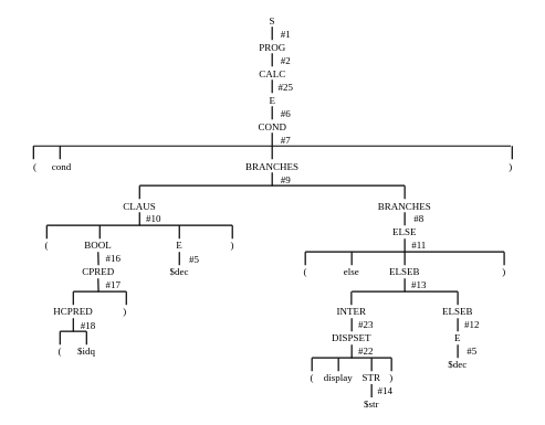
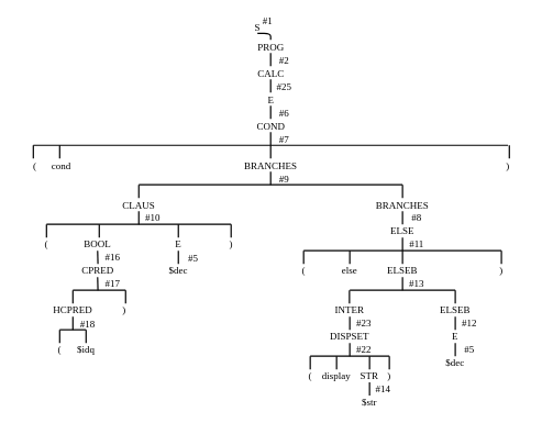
  <mxCell id="0" />
  <mxCell id="1" parent="0" />
- <mxCell id="2" value="S" style="text;html=1;strokeColor=none;fillColor=none;align=center;verticalAlign=middle;whiteSpace=wrap;rounded=0;fontSize=15;fontFamily=Verdana;" vertex="1" parent="1"><mxGeometry x="390" width="40" height="20" as="geometry" y="20" /></mxCell>
+ <mxCell id="2" value="S" style="text;html=1;strokeColor=none;fillColor=none;align=center;verticalAlign=middle;whiteSpace=wrap;rounded=0;fontSize=15;fontFamily=Verdana;" vertex="1" parent="1"><mxGeometry x="370" y="30" width="40" height="20" as="geometry" /></mxCell>
  <mxCell id="3" value="#1" style="endArrow=none;html=1;strokeWidth=2;fontSize=15;fontFamily=Verdana;entryX=0.5;entryY=1;entryDx=0;entryDy=0;" edge="1" parent="1" target="2"><mxGeometry y="-20" width="50" height="50" relative="1" as="geometry"><mxPoint x="410" y="60" as="sourcePoint" /><mxPoint x="410" y="50" as="targetPoint" /><Array as="points"><mxPoint x="410" y="60" /><mxPoint x="410" y="50" /></Array><mxPoint as="offset" /></mxGeometry></mxCell>
  <mxCell id="4" value="PROG" style="text;html=1;strokeColor=none;fillColor=none;align=center;verticalAlign=middle;whiteSpace=wrap;rounded=0;fontSize=15;fontFamily=Verdana;" vertex="1" parent="1"><mxGeometry x="377.5" y="60" width="65" height="20" as="geometry" /></mxCell>
  <mxCell id="5" value="#2" style="endArrow=none;html=1;fontFamily=Verdana;fontSize=15;strokeWidth=2;entryX=0.5;entryY=1;entryDx=0;entryDy=0;" edge="1" parent="1" target="4"><mxGeometry y="-20" width="50" height="50" relative="1" as="geometry"><mxPoint x="410" y="100" as="sourcePoint" /><mxPoint x="450" y="160" as="targetPoint" /><mxPoint as="offset" /></mxGeometry></mxCell>
  <mxCell id="6" value="CALC" style="text;html=1;strokeColor=none;fillColor=none;align=center;verticalAlign=middle;whiteSpace=wrap;rounded=0;fontSize=15;fontFamily=Verdana;" vertex="1" parent="1"><mxGeometry x="377.5" y="100" width="65" height="20" as="geometry" /></mxCell>
  <mxCell id="7" value="#25" style="endArrow=none;html=1;fontFamily=Verdana;fontSize=15;strokeWidth=2;entryX=0.5;entryY=1;entryDx=0;entryDy=0;" edge="1" parent="1" target="6"><mxGeometry y="-20" width="50" height="50" relative="1" as="geometry"><mxPoint x="410" y="140" as="sourcePoint" /><mxPoint x="450" y="160" as="targetPoint" /><mxPoint as="offset" /></mxGeometry></mxCell>
  <mxCell id="8" value="E" style="text;html=1;strokeColor=none;fillColor=none;align=center;verticalAlign=middle;whiteSpace=wrap;rounded=0;fontSize=15;fontFamily=Verdana;" vertex="1" parent="1"><mxGeometry x="377.5" y="140" width="65" height="20" as="geometry" /></mxCell>
  <mxCell id="9" value="#6" style="endArrow=none;html=1;fontFamily=Verdana;fontSize=15;strokeWidth=2;entryX=0.5;entryY=1;entryDx=0;entryDy=0;" edge="1" parent="1" target="8"><mxGeometry y="-20" width="50" height="50" relative="1" as="geometry"><mxPoint x="410" y="180" as="sourcePoint" /><mxPoint x="420" y="190" as="targetPoint" /><mxPoint as="offset" /></mxGeometry></mxCell>
  <mxCell id="10" value="COND" style="text;html=1;strokeColor=none;fillColor=none;align=center;verticalAlign=middle;whiteSpace=wrap;rounded=0;fontSize=15;fontFamily=Verdana;" vertex="1" parent="1"><mxGeometry x="377.5" y="180" width="65" height="20" as="geometry" /></mxCell>
  <mxCell id="11" value="#7" style="endArrow=none;html=1;fontFamily=Verdana;fontSize=15;strokeWidth=2;entryX=0.5;entryY=1;entryDx=0;entryDy=0;" edge="1" parent="1" target="10"><mxGeometry y="-20" width="50" height="50" relative="1" as="geometry"><mxPoint x="410" y="220" as="sourcePoint" /><mxPoint x="400" y="240" as="targetPoint" /><mxPoint as="offset" /></mxGeometry></mxCell>
  <mxCell id="12" value="" style="endArrow=none;html=1;fontFamily=Verdana;fontSize=15;strokeWidth=2;" edge="1" parent="1"><mxGeometry width="50" height="50" relative="1" as="geometry"><mxPoint x="50" y="220" as="sourcePoint" /><mxPoint x="770" y="220" as="targetPoint" /></mxGeometry></mxCell>
  <mxCell id="13" value="" style="endArrow=none;html=1;fontFamily=Verdana;fontSize=15;strokeWidth=2;" edge="1" parent="1"><mxGeometry width="50" height="50" relative="1" as="geometry"><mxPoint x="50" y="220" as="sourcePoint" /><mxPoint x="50" y="240" as="targetPoint" /></mxGeometry></mxCell>
  <mxCell id="14" value="(" style="text;html=1;strokeColor=none;fillColor=none;align=center;verticalAlign=middle;whiteSpace=wrap;rounded=0;fontSize=15;fontFamily=Verdana;" vertex="1" parent="1"><mxGeometry x="20" y="240" width="65" height="20" as="geometry" /></mxCell>
  <mxCell id="15" value="" style="endArrow=none;html=1;fontFamily=Verdana;fontSize=15;strokeWidth=2;" edge="1" parent="1"><mxGeometry width="50" height="50" relative="1" as="geometry"><mxPoint x="90" y="220" as="sourcePoint" /><mxPoint x="90" y="240" as="targetPoint" /></mxGeometry></mxCell>
  <mxCell id="16" value="cond" style="text;html=1;strokeColor=none;fillColor=none;align=center;verticalAlign=middle;whiteSpace=wrap;rounded=0;fontSize=15;fontFamily=Verdana;" vertex="1" parent="1"><mxGeometry x="60" y="240" width="65" height="20" as="geometry" /></mxCell>
  <mxCell id="17" value="" style="endArrow=none;html=1;fontFamily=Verdana;fontSize=15;strokeWidth=2;" edge="1" parent="1"><mxGeometry width="50" height="50" relative="1" as="geometry"><mxPoint x="410" y="220" as="sourcePoint" /><mxPoint x="410" y="240" as="targetPoint" /></mxGeometry></mxCell>
  <mxCell id="18" value="BRANCHES" style="text;html=1;strokeColor=none;fillColor=none;align=center;verticalAlign=middle;whiteSpace=wrap;rounded=0;fontSize=15;fontFamily=Verdana;" vertex="1" parent="1"><mxGeometry x="355" y="240" width="110" height="20" as="geometry" /></mxCell>
  <mxCell id="19" value="" style="endArrow=none;html=1;fontFamily=Verdana;fontSize=15;strokeWidth=2;" edge="1" parent="1"><mxGeometry width="50" height="50" relative="1" as="geometry"><mxPoint x="772" y="220" as="sourcePoint" /><mxPoint x="772" y="240" as="targetPoint" /></mxGeometry></mxCell>
  <mxCell id="20" value=")" style="text;html=1;strokeColor=none;fillColor=none;align=center;verticalAlign=middle;whiteSpace=wrap;rounded=0;fontSize=15;fontFamily=Verdana;" vertex="1" parent="1"><mxGeometry x="740" y="240" width="60" height="20" as="geometry" /></mxCell>
  <mxCell id="21" value="#9" style="endArrow=none;html=1;fontFamily=Verdana;fontSize=15;strokeWidth=2;entryX=0.5;entryY=1;entryDx=0;entryDy=0;entryPerimeter=0;" edge="1" parent="1" target="18"><mxGeometry y="-20" width="50" height="50" relative="1" as="geometry"><mxPoint x="410" y="280" as="sourcePoint" /><mxPoint x="450" y="230" as="targetPoint" /><mxPoint as="offset" /></mxGeometry></mxCell>
  <mxCell id="22" value="" style="endArrow=none;html=1;fontFamily=Verdana;fontSize=15;strokeWidth=2;" edge="1" parent="1"><mxGeometry width="50" height="50" relative="1" as="geometry"><mxPoint x="210" y="280" as="sourcePoint" /><mxPoint x="610" y="280" as="targetPoint" /></mxGeometry></mxCell>
  <mxCell id="23" value="" style="endArrow=none;html=1;fontFamily=Verdana;fontSize=15;strokeWidth=2;" edge="1" parent="1"><mxGeometry width="50" height="50" relative="1" as="geometry"><mxPoint x="210" y="280" as="sourcePoint" /><mxPoint x="210" y="300" as="targetPoint" /></mxGeometry></mxCell>
  <mxCell id="24" value="" style="endArrow=none;html=1;fontFamily=Verdana;fontSize=15;strokeWidth=2;" edge="1" parent="1"><mxGeometry width="50" height="50" relative="1" as="geometry"><mxPoint x="610" y="300" as="sourcePoint" /><mxPoint x="610" y="280" as="targetPoint" /></mxGeometry></mxCell>
  <mxCell id="25" value="BRANCHES" style="text;html=1;strokeColor=none;fillColor=none;align=center;verticalAlign=middle;whiteSpace=wrap;rounded=0;fontSize=15;fontFamily=Verdana;" vertex="1" parent="1"><mxGeometry x="550" y="300" width="120" height="20" as="geometry" /></mxCell>
  <mxCell id="26" style="edgeStyle=orthogonalEdgeStyle;rounded=0;orthogonalLoop=1;jettySize=auto;html=1;exitX=0.5;exitY=1;exitDx=0;exitDy=0;fontFamily=Verdana;fontSize=15;strokeWidth=2;" edge="1" parent="1" source="18" target="18"><mxGeometry relative="1" as="geometry" /></mxCell>
  <mxCell id="27" value="CLAUS" style="text;html=1;strokeColor=none;fillColor=none;align=center;verticalAlign=middle;whiteSpace=wrap;rounded=0;fontSize=15;fontFamily=Verdana;" vertex="1" parent="1"><mxGeometry x="150" y="300" width="120" height="20" as="geometry" /></mxCell>
  <mxCell id="28" value="#10" style="endArrow=none;html=1;fontFamily=Verdana;fontSize=15;strokeWidth=2;entryX=0.5;entryY=1;entryDx=0;entryDy=0;" edge="1" parent="1" target="27"><mxGeometry x="0.105" y="-21" width="50" height="50" relative="1" as="geometry"><mxPoint x="210" y="340" as="sourcePoint" /><mxPoint x="210" y="330" as="targetPoint" /><mxPoint as="offset" /></mxGeometry></mxCell>
  <mxCell id="29" value="" style="endArrow=none;html=1;fontFamily=Verdana;fontSize=15;strokeWidth=2;" edge="1" parent="1"><mxGeometry width="50" height="50" relative="1" as="geometry"><mxPoint x="70" y="340" as="sourcePoint" /><mxPoint x="350" y="340" as="targetPoint" /></mxGeometry></mxCell>
  <mxCell id="30" value="" style="endArrow=none;html=1;fontFamily=Verdana;fontSize=15;strokeWidth=2;" edge="1" parent="1"><mxGeometry width="50" height="50" relative="1" as="geometry"><mxPoint x="70" y="340" as="sourcePoint" /><mxPoint x="70" y="360" as="targetPoint" /></mxGeometry></mxCell>
  <mxCell id="31" value="(" style="text;html=1;strokeColor=none;fillColor=none;align=center;verticalAlign=middle;whiteSpace=wrap;rounded=0;fontFamily=Verdana;fontSize=15;" vertex="1" parent="1"><mxGeometry x="50" y="360" width="40" height="20" as="geometry" /></mxCell>
  <mxCell id="32" value="" style="endArrow=none;html=1;fontFamily=Verdana;fontSize=15;strokeWidth=2;" edge="1" parent="1"><mxGeometry width="50" height="50" relative="1" as="geometry"><mxPoint x="150" y="360" as="sourcePoint" /><mxPoint x="150" y="340" as="targetPoint" /></mxGeometry></mxCell>
  <mxCell id="33" value="BOOL" style="text;html=1;strokeColor=none;fillColor=none;align=center;verticalAlign=middle;whiteSpace=wrap;rounded=0;fontSize=15;fontFamily=Verdana;" vertex="1" parent="1"><mxGeometry x="110" y="360" width="75" height="20" as="geometry" /></mxCell>
  <mxCell id="34" value="" style="endArrow=none;html=1;fontFamily=Verdana;fontSize=15;strokeWidth=2;" edge="1" parent="1" target="35"><mxGeometry width="50" height="50" relative="1" as="geometry"><mxPoint x="350" y="340" as="sourcePoint" /><mxPoint x="350" y="360" as="targetPoint" /></mxGeometry></mxCell>
  <mxCell id="35" value=")" style="text;html=1;strokeColor=none;fillColor=none;align=center;verticalAlign=middle;whiteSpace=wrap;rounded=0;fontFamily=Verdana;fontSize=15;" vertex="1" parent="1"><mxGeometry x="330" y="360" width="40" height="20" as="geometry" /></mxCell>
  <mxCell id="36" value="" style="endArrow=none;html=1;fontFamily=Verdana;fontSize=15;strokeWidth=2;" edge="1" parent="1"><mxGeometry width="50" height="50" relative="1" as="geometry"><mxPoint x="270" y="340" as="sourcePoint" /><mxPoint x="270" y="360" as="targetPoint" /></mxGeometry></mxCell>
  <mxCell id="37" value="E" style="text;html=1;strokeColor=none;fillColor=none;align=center;verticalAlign=middle;whiteSpace=wrap;rounded=0;fontFamily=Verdana;fontSize=15;" vertex="1" parent="1"><mxGeometry x="250" y="360" width="40" height="20" as="geometry" /></mxCell>
  <mxCell id="38" value="#16" style="endArrow=none;html=1;fontFamily=Verdana;fontSize=15;strokeWidth=2;exitX=0.5;exitY=1;exitDx=0;exitDy=0;" edge="1" parent="1" source="33"><mxGeometry x="0.056" y="22" width="50" height="50" relative="1" as="geometry"><mxPoint x="390" y="280" as="sourcePoint" /><mxPoint x="148" y="400" as="targetPoint" /><mxPoint as="offset" /></mxGeometry></mxCell>
  <mxCell id="39" value="CPRED" style="text;html=1;strokeColor=none;fillColor=none;align=center;verticalAlign=middle;whiteSpace=wrap;rounded=0;fontSize=15;fontFamily=Verdana;" vertex="1" parent="1"><mxGeometry x="87.5" y="400" width="120" height="20" as="geometry" /></mxCell>
  <mxCell id="40" value="#17" style="endArrow=none;html=1;fontFamily=Verdana;fontSize=15;strokeWidth=2;exitX=0.5;exitY=1;exitDx=0;exitDy=0;" edge="1" parent="1" source="39"><mxGeometry x="0.056" y="22" width="50" height="50" relative="1" as="geometry"><mxPoint x="170" y="460" as="sourcePoint" /><mxPoint x="148" y="440" as="targetPoint" /><mxPoint as="offset" /></mxGeometry></mxCell>
  <mxCell id="41" value="" style="endArrow=none;html=1;fontFamily=Verdana;fontSize=15;strokeWidth=2;" edge="1" parent="1"><mxGeometry width="50" height="50" relative="1" as="geometry"><mxPoint x="110" y="440" as="sourcePoint" /><mxPoint x="190" y="440" as="targetPoint" /></mxGeometry></mxCell>
  <mxCell id="42" value="" style="endArrow=none;html=1;fontFamily=Verdana;fontSize=15;strokeWidth=2;" edge="1" parent="1"><mxGeometry width="50" height="50" relative="1" as="geometry"><mxPoint x="110" y="440" as="sourcePoint" /><mxPoint x="110" y="460" as="targetPoint" /></mxGeometry></mxCell>
  <mxCell id="43" value="" style="endArrow=none;html=1;fontFamily=Verdana;fontSize=15;strokeWidth=2;" edge="1" parent="1"><mxGeometry width="50" height="50" relative="1" as="geometry"><mxPoint x="190" y="440" as="sourcePoint" /><mxPoint x="190" y="460" as="targetPoint" /></mxGeometry></mxCell>
  <mxCell id="44" value="HCPRED" style="text;html=1;strokeColor=none;fillColor=none;align=center;verticalAlign=middle;whiteSpace=wrap;rounded=0;fontSize=15;fontFamily=Verdana;" vertex="1" parent="1"><mxGeometry x="50" y="460" width="120" height="20" as="geometry" /></mxCell>
  <mxCell id="45" value=")" style="text;html=1;strokeColor=none;fillColor=none;align=center;verticalAlign=middle;whiteSpace=wrap;rounded=0;fontFamily=Verdana;fontSize=15;" vertex="1" parent="1"><mxGeometry x="167.5" y="460" width="40" height="20" as="geometry" /></mxCell>
  <mxCell id="46" value="#18" style="endArrow=none;html=1;fontFamily=Verdana;fontSize=15;strokeWidth=2;exitX=0.5;exitY=1;exitDx=0;exitDy=0;" edge="1" parent="1" source="44"><mxGeometry x="0.056" y="22" width="50" height="50" relative="1" as="geometry"><mxPoint x="120" y="490" as="sourcePoint" /><mxPoint x="110" y="500" as="targetPoint" /><mxPoint as="offset" /></mxGeometry></mxCell>
  <mxCell id="47" value="" style="endArrow=none;html=1;fontFamily=Verdana;fontSize=15;strokeWidth=2;" edge="1" parent="1"><mxGeometry width="50" height="50" relative="1" as="geometry"><mxPoint x="90" y="500" as="sourcePoint" /><mxPoint x="130" y="500" as="targetPoint" /></mxGeometry></mxCell>
  <mxCell id="48" value="" style="endArrow=none;html=1;fontFamily=Verdana;fontSize=15;strokeWidth=2;" edge="1" parent="1"><mxGeometry width="50" height="50" relative="1" as="geometry"><mxPoint x="90" y="500" as="sourcePoint" /><mxPoint x="90" y="520" as="targetPoint" /></mxGeometry></mxCell>
  <mxCell id="49" value="(" style="text;html=1;strokeColor=none;fillColor=none;align=center;verticalAlign=middle;whiteSpace=wrap;rounded=0;fontFamily=Verdana;fontSize=15;" vertex="1" parent="1"><mxGeometry x="70" y="520" width="40" height="20" as="geometry" /></mxCell>
  <mxCell id="50" value="$idq" style="text;html=1;strokeColor=none;fillColor=none;align=center;verticalAlign=middle;whiteSpace=wrap;rounded=0;fontFamily=Verdana;fontSize=15;" vertex="1" parent="1"><mxGeometry x="110" y="520" width="40" height="20" as="geometry" /></mxCell>
  <mxCell id="51" value="" style="endArrow=none;html=1;fontFamily=Verdana;fontSize=15;strokeWidth=2;" edge="1" parent="1"><mxGeometry width="50" height="50" relative="1" as="geometry"><mxPoint x="130" y="520" as="sourcePoint" /><mxPoint x="130" y="500" as="targetPoint" /></mxGeometry></mxCell>
  <mxCell id="52" value="#5" style="endArrow=none;html=1;fontFamily=Verdana;fontSize=15;strokeWidth=2;exitX=0.5;exitY=1;exitDx=0;exitDy=0;" edge="1" parent="1" source="37"><mxGeometry x="0.056" y="22" width="50" height="50" relative="1" as="geometry"><mxPoint x="280" y="440" as="sourcePoint" /><mxPoint x="270" y="400" as="targetPoint" /><mxPoint as="offset" /></mxGeometry></mxCell>
  <mxCell id="53" value="$dec" style="text;html=1;strokeColor=none;fillColor=none;align=center;verticalAlign=middle;whiteSpace=wrap;rounded=0;fontFamily=Verdana;fontSize=15;" vertex="1" parent="1"><mxGeometry x="250" y="400" width="40" height="20" as="geometry" /></mxCell>
  <mxCell id="54" value="#8" style="endArrow=none;html=1;fontFamily=Verdana;fontSize=15;strokeWidth=2;entryX=0.5;entryY=1;entryDx=0;entryDy=0;" edge="1" parent="1" target="25"><mxGeometry x="0.105" y="-21" width="50" height="50" relative="1" as="geometry"><mxPoint x="610" y="340" as="sourcePoint" /><mxPoint x="590" y="320" as="targetPoint" /><mxPoint as="offset" /></mxGeometry></mxCell>
  <mxCell id="55" value="ELSE" style="text;html=1;strokeColor=none;fillColor=none;align=center;verticalAlign=middle;whiteSpace=wrap;rounded=0;fontSize=15;fontFamily=Verdana;" vertex="1" parent="1"><mxGeometry x="550" y="340" width="120" height="20" as="geometry" /></mxCell>
  <mxCell id="56" value="#11" style="endArrow=none;html=1;fontFamily=Verdana;fontSize=15;strokeWidth=2;entryX=0.5;entryY=1;entryDx=0;entryDy=0;" edge="1" parent="1"><mxGeometry x="0.105" y="-21" width="50" height="50" relative="1" as="geometry"><mxPoint x="610" y="380" as="sourcePoint" /><mxPoint x="610" y="360" as="targetPoint" /><mxPoint as="offset" /></mxGeometry></mxCell>
  <mxCell id="57" value="" style="endArrow=none;html=1;fontFamily=Verdana;fontSize=15;strokeWidth=2;" edge="1" parent="1"><mxGeometry width="50" height="50" relative="1" as="geometry"><mxPoint x="460" y="380" as="sourcePoint" /><mxPoint x="760" y="380" as="targetPoint" /></mxGeometry></mxCell>
  <mxCell id="58" value="" style="endArrow=none;html=1;fontFamily=Verdana;fontSize=15;strokeWidth=2;" edge="1" parent="1"><mxGeometry width="50" height="50" relative="1" as="geometry"><mxPoint x="760" y="400" as="sourcePoint" /><mxPoint x="760" y="380" as="targetPoint" /></mxGeometry></mxCell>
  <mxCell id="59" value=")" style="text;html=1;strokeColor=none;fillColor=none;align=center;verticalAlign=middle;whiteSpace=wrap;rounded=0;fontFamily=Verdana;fontSize=15;" vertex="1" parent="1"><mxGeometry x="740" y="400" width="40" height="20" as="geometry" /></mxCell>
  <mxCell id="60" value="" style="endArrow=none;html=1;fontFamily=Verdana;fontSize=15;strokeWidth=2;" edge="1" parent="1"><mxGeometry width="50" height="50" relative="1" as="geometry"><mxPoint x="460" y="400" as="sourcePoint" /><mxPoint x="460" y="380" as="targetPoint" /></mxGeometry></mxCell>
  <mxCell id="61" value="(" style="text;html=1;strokeColor=none;fillColor=none;align=center;verticalAlign=middle;whiteSpace=wrap;rounded=0;fontFamily=Verdana;fontSize=15;" vertex="1" parent="1"><mxGeometry x="440" y="400" width="40" height="20" as="geometry" /></mxCell>
  <mxCell id="62" value="" style="endArrow=none;html=1;fontFamily=Verdana;fontSize=15;strokeWidth=2;" edge="1" parent="1"><mxGeometry width="50" height="50" relative="1" as="geometry"><mxPoint x="530" y="400" as="sourcePoint" /><mxPoint x="530" y="380" as="targetPoint" /></mxGeometry></mxCell>
  <mxCell id="63" value="else" style="text;html=1;strokeColor=none;fillColor=none;align=center;verticalAlign=middle;whiteSpace=wrap;rounded=0;fontFamily=Verdana;fontSize=15;" vertex="1" parent="1"><mxGeometry x="510" y="400" width="40" height="20" as="geometry" /></mxCell>
  <mxCell id="64" value="ELSEB" style="text;html=1;strokeColor=none;fillColor=none;align=center;verticalAlign=middle;whiteSpace=wrap;rounded=0;fontSize=15;fontFamily=Verdana;" vertex="1" parent="1"><mxGeometry x="550" y="400" width="120" height="20" as="geometry" /></mxCell>
  <mxCell id="65" value="" style="endArrow=none;html=1;fontFamily=Verdana;fontSize=15;strokeWidth=2;" edge="1" parent="1"><mxGeometry width="50" height="50" relative="1" as="geometry"><mxPoint x="610" y="400" as="sourcePoint" /><mxPoint x="610" y="380" as="targetPoint" /></mxGeometry></mxCell>
  <mxCell id="66" value="#13" style="endArrow=none;html=1;fontFamily=Verdana;fontSize=15;strokeWidth=2;entryX=0.5;entryY=1;entryDx=0;entryDy=0;" edge="1" parent="1"><mxGeometry x="0.105" y="-21" width="50" height="50" relative="1" as="geometry"><mxPoint x="610" y="440" as="sourcePoint" /><mxPoint x="610" y="420" as="targetPoint" /><mxPoint as="offset" /></mxGeometry></mxCell>
  <mxCell id="67" value="" style="endArrow=none;html=1;fontFamily=Verdana;fontSize=15;strokeWidth=2;" edge="1" parent="1"><mxGeometry width="50" height="50" relative="1" as="geometry"><mxPoint x="530" y="440" as="sourcePoint" /><mxPoint x="690" y="440" as="targetPoint" /></mxGeometry></mxCell>
  <mxCell id="68" value="" style="endArrow=none;html=1;fontFamily=Verdana;fontSize=15;strokeWidth=2;" edge="1" parent="1"><mxGeometry width="50" height="50" relative="1" as="geometry"><mxPoint x="690" y="460" as="sourcePoint" /><mxPoint x="690" y="440" as="targetPoint" /></mxGeometry></mxCell>
  <mxCell id="69" value="" style="endArrow=none;html=1;fontFamily=Verdana;fontSize=15;strokeWidth=2;" edge="1" parent="1"><mxGeometry width="50" height="50" relative="1" as="geometry"><mxPoint x="529.5" y="460" as="sourcePoint" /><mxPoint x="529.5" y="440" as="targetPoint" /></mxGeometry></mxCell>
  <mxCell id="70" value="INTER" style="text;html=1;strokeColor=none;fillColor=none;align=center;verticalAlign=middle;whiteSpace=wrap;rounded=0;fontSize=15;fontFamily=Verdana;" vertex="1" parent="1"><mxGeometry x="470" y="460" width="120" height="20" as="geometry" /></mxCell>
  <mxCell id="71" value="ELSEB" style="text;html=1;strokeColor=none;fillColor=none;align=center;verticalAlign=middle;whiteSpace=wrap;rounded=0;fontSize=15;fontFamily=Verdana;" vertex="1" parent="1"><mxGeometry x="630" y="460" width="120" height="20" as="geometry" /></mxCell>
  <mxCell id="72" value="#12" style="endArrow=none;html=1;fontFamily=Verdana;fontSize=15;strokeWidth=2;entryX=0.5;entryY=1;entryDx=0;entryDy=0;exitX=0.5;exitY=0;exitDx=0;exitDy=0;" edge="1" parent="1" source="73" target="71"><mxGeometry x="0.105" y="-21" width="50" height="50" relative="1" as="geometry"><mxPoint x="740" y="500" as="sourcePoint" /><mxPoint x="740" y="490" as="targetPoint" /><mxPoint as="offset" /></mxGeometry></mxCell>
  <mxCell id="73" value="E" style="text;html=1;strokeColor=none;fillColor=none;align=center;verticalAlign=middle;whiteSpace=wrap;rounded=0;fontSize=15;fontFamily=Verdana;" vertex="1" parent="1"><mxGeometry x="630" y="500" width="120" height="20" as="geometry" /></mxCell>
  <mxCell id="74" value="#5" style="endArrow=none;html=1;fontFamily=Verdana;fontSize=15;strokeWidth=2;entryX=0.5;entryY=1;entryDx=0;entryDy=0;exitX=0.5;exitY=0;exitDx=0;exitDy=0;" edge="1" parent="1" source="75" target="73"><mxGeometry x="0.105" y="-21" width="50" height="50" relative="1" as="geometry"><mxPoint x="740" y="540" as="sourcePoint" /><mxPoint x="740" y="530" as="targetPoint" /><mxPoint as="offset" /></mxGeometry></mxCell>
  <mxCell id="75" value="$dec" style="text;html=1;strokeColor=none;fillColor=none;align=center;verticalAlign=middle;whiteSpace=wrap;rounded=0;fontFamily=Verdana;fontSize=15;" vertex="1" parent="1"><mxGeometry x="670" y="540" width="40" height="20" as="geometry" /></mxCell>
  <mxCell id="76" value="#23" style="endArrow=none;html=1;fontFamily=Verdana;fontSize=15;strokeWidth=2;" edge="1" parent="1"><mxGeometry x="0.105" y="-21" width="50" height="50" relative="1" as="geometry"><mxPoint x="530" y="500" as="sourcePoint" /><mxPoint x="530" y="480" as="targetPoint" /><mxPoint as="offset" /></mxGeometry></mxCell>
  <mxCell id="77" value="DISPSET" style="text;html=1;strokeColor=none;fillColor=none;align=center;verticalAlign=middle;whiteSpace=wrap;rounded=0;fontSize=15;fontFamily=Verdana;" vertex="1" parent="1"><mxGeometry x="470" y="500" width="120" height="20" as="geometry" /></mxCell>
  <mxCell id="78" value="#22" style="endArrow=none;html=1;fontFamily=Verdana;fontSize=15;strokeWidth=2;" edge="1" parent="1"><mxGeometry x="0.105" y="-21" width="50" height="50" relative="1" as="geometry"><mxPoint x="530" y="540" as="sourcePoint" /><mxPoint x="530" y="520" as="targetPoint" /><mxPoint as="offset" /></mxGeometry></mxCell>
  <mxCell id="79" value="" style="endArrow=none;html=1;fontFamily=Verdana;fontSize=15;strokeWidth=2;" edge="1" parent="1"><mxGeometry width="50" height="50" relative="1" as="geometry"><mxPoint x="470" y="540" as="sourcePoint" /><mxPoint x="590" y="540" as="targetPoint" /></mxGeometry></mxCell>
  <mxCell id="80" value="display" style="text;html=1;strokeColor=none;fillColor=none;align=center;verticalAlign=middle;whiteSpace=wrap;rounded=0;fontSize=15;fontFamily=Verdana;" vertex="1" parent="1"><mxGeometry x="450" y="560" width="120" height="20" as="geometry" /></mxCell>
  <mxCell id="81" value="(" style="text;html=1;strokeColor=none;fillColor=none;align=center;verticalAlign=middle;whiteSpace=wrap;rounded=0;fontFamily=Verdana;fontSize=15;" vertex="1" parent="1"><mxGeometry x="450" y="560" width="40" height="20" as="geometry" /></mxCell>
  <mxCell id="82" value=")" style="text;html=1;strokeColor=none;fillColor=none;align=center;verticalAlign=middle;whiteSpace=wrap;rounded=0;fontFamily=Verdana;fontSize=15;" vertex="1" parent="1"><mxGeometry x="570" y="560" width="40" height="20" as="geometry" /></mxCell>
  <mxCell id="83" value="STR" style="text;html=1;strokeColor=none;fillColor=none;align=center;verticalAlign=middle;whiteSpace=wrap;rounded=0;fontFamily=Verdana;fontSize=15;" vertex="1" parent="1"><mxGeometry x="540" y="560" width="40" height="20" as="geometry" /></mxCell>
  <mxCell id="84" value="" style="endArrow=none;html=1;fontFamily=Verdana;fontSize=15;strokeWidth=2;" edge="1" parent="1"><mxGeometry width="50" height="50" relative="1" as="geometry"><mxPoint x="470" y="560" as="sourcePoint" /><mxPoint x="470" y="540" as="targetPoint" /></mxGeometry></mxCell>
  <mxCell id="85" value="" style="endArrow=none;html=1;fontFamily=Verdana;fontSize=15;strokeWidth=2;exitX=0.5;exitY=0;exitDx=0;exitDy=0;" edge="1" parent="1" source="80"><mxGeometry width="50" height="50" relative="1" as="geometry"><mxPoint x="390" y="470" as="sourcePoint" /><mxPoint x="510" y="540" as="targetPoint" /></mxGeometry></mxCell>
  <mxCell id="86" value="" style="endArrow=none;html=1;fontFamily=Verdana;fontSize=15;strokeWidth=2;exitX=0.5;exitY=0;exitDx=0;exitDy=0;" edge="1" parent="1" source="83"><mxGeometry width="50" height="50" relative="1" as="geometry"><mxPoint x="390" y="470" as="sourcePoint" /><mxPoint x="560" y="540" as="targetPoint" /></mxGeometry></mxCell>
  <mxCell id="87" value="" style="endArrow=none;html=1;fontFamily=Verdana;fontSize=15;strokeWidth=2;exitX=0.5;exitY=0;exitDx=0;exitDy=0;" edge="1" parent="1" source="82"><mxGeometry width="50" height="50" relative="1" as="geometry"><mxPoint x="390" y="470" as="sourcePoint" /><mxPoint x="590" y="540" as="targetPoint" /></mxGeometry></mxCell>
  <mxCell id="88" value="#14" style="endArrow=none;html=1;fontFamily=Verdana;fontSize=15;strokeWidth=2;entryX=0.5;entryY=1;entryDx=0;entryDy=0;" edge="1" parent="1" target="83"><mxGeometry y="-20" width="50" height="50" relative="1" as="geometry"><mxPoint x="560" y="600" as="sourcePoint" /><mxPoint x="440" y="420" as="targetPoint" /><mxPoint as="offset" /></mxGeometry></mxCell>
  <mxCell id="89" value="$str" style="text;html=1;strokeColor=none;fillColor=none;align=center;verticalAlign=middle;whiteSpace=wrap;rounded=0;fontFamily=Verdana;fontSize=15;" vertex="1" parent="1"><mxGeometry x="540" y="600" width="40" height="20" as="geometry" /></mxCell>
